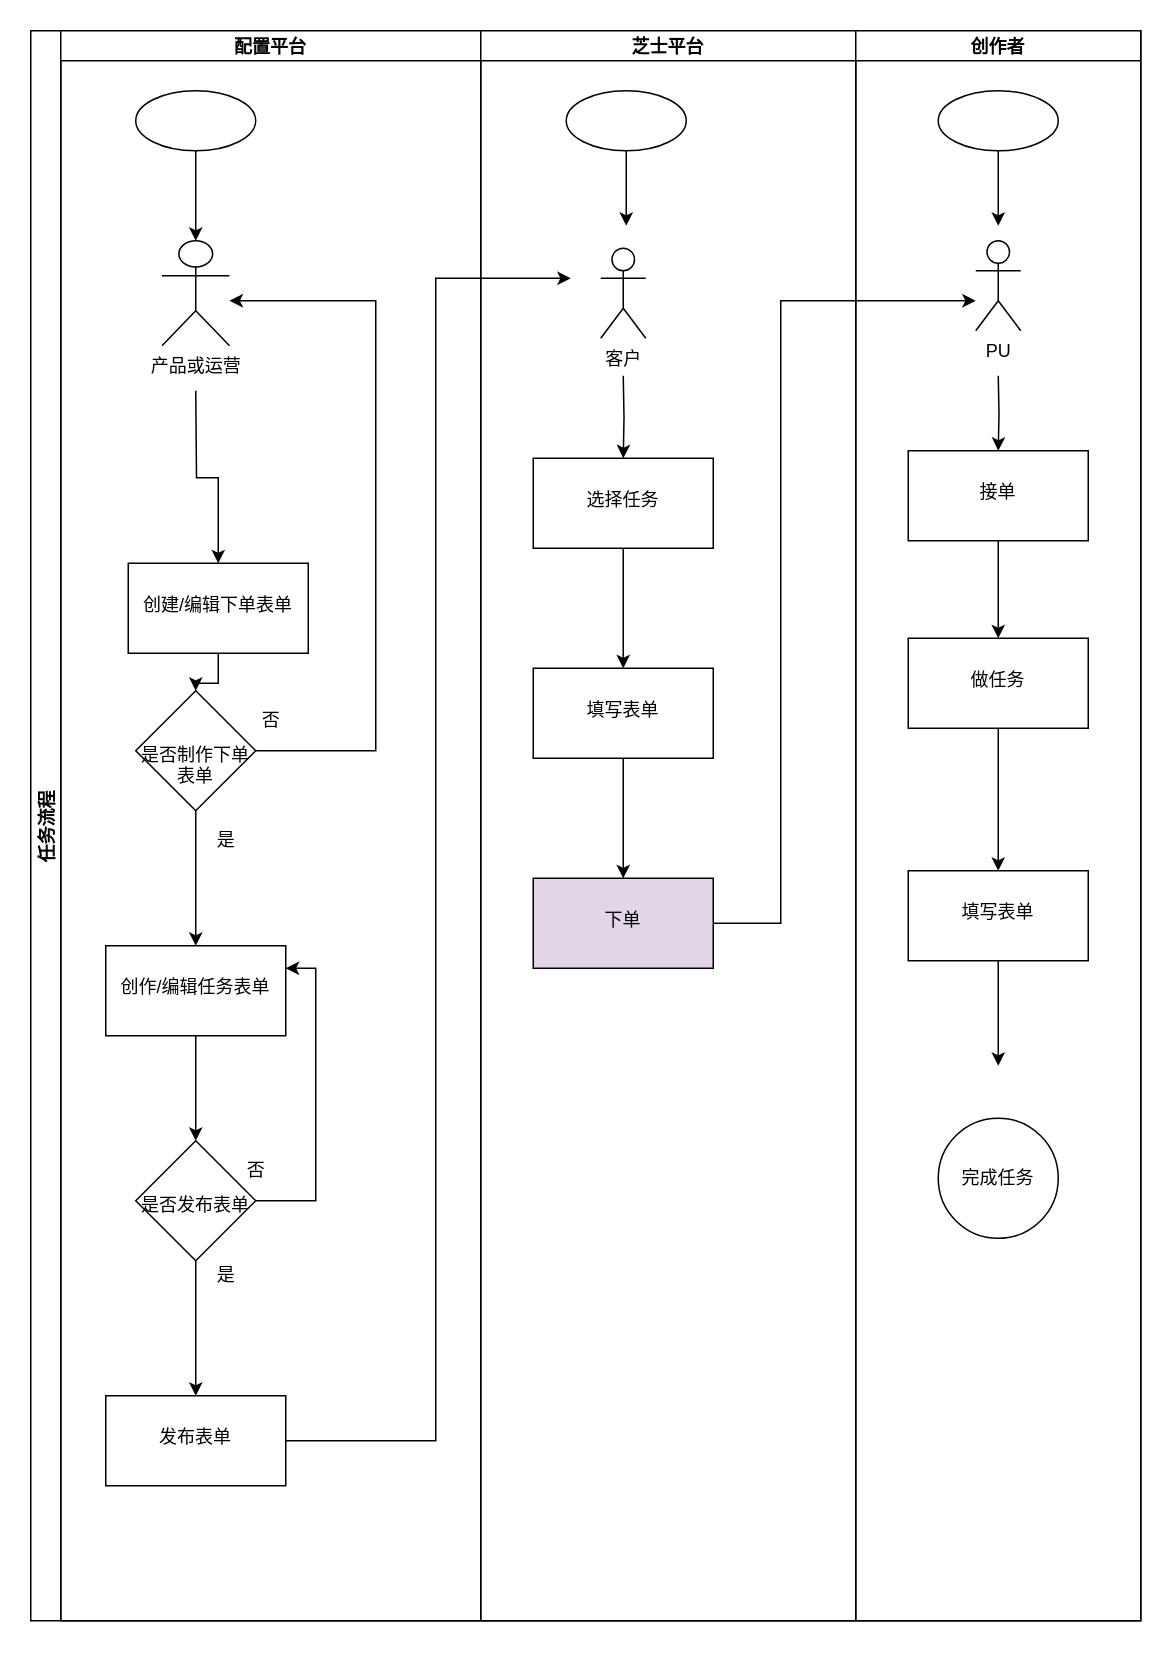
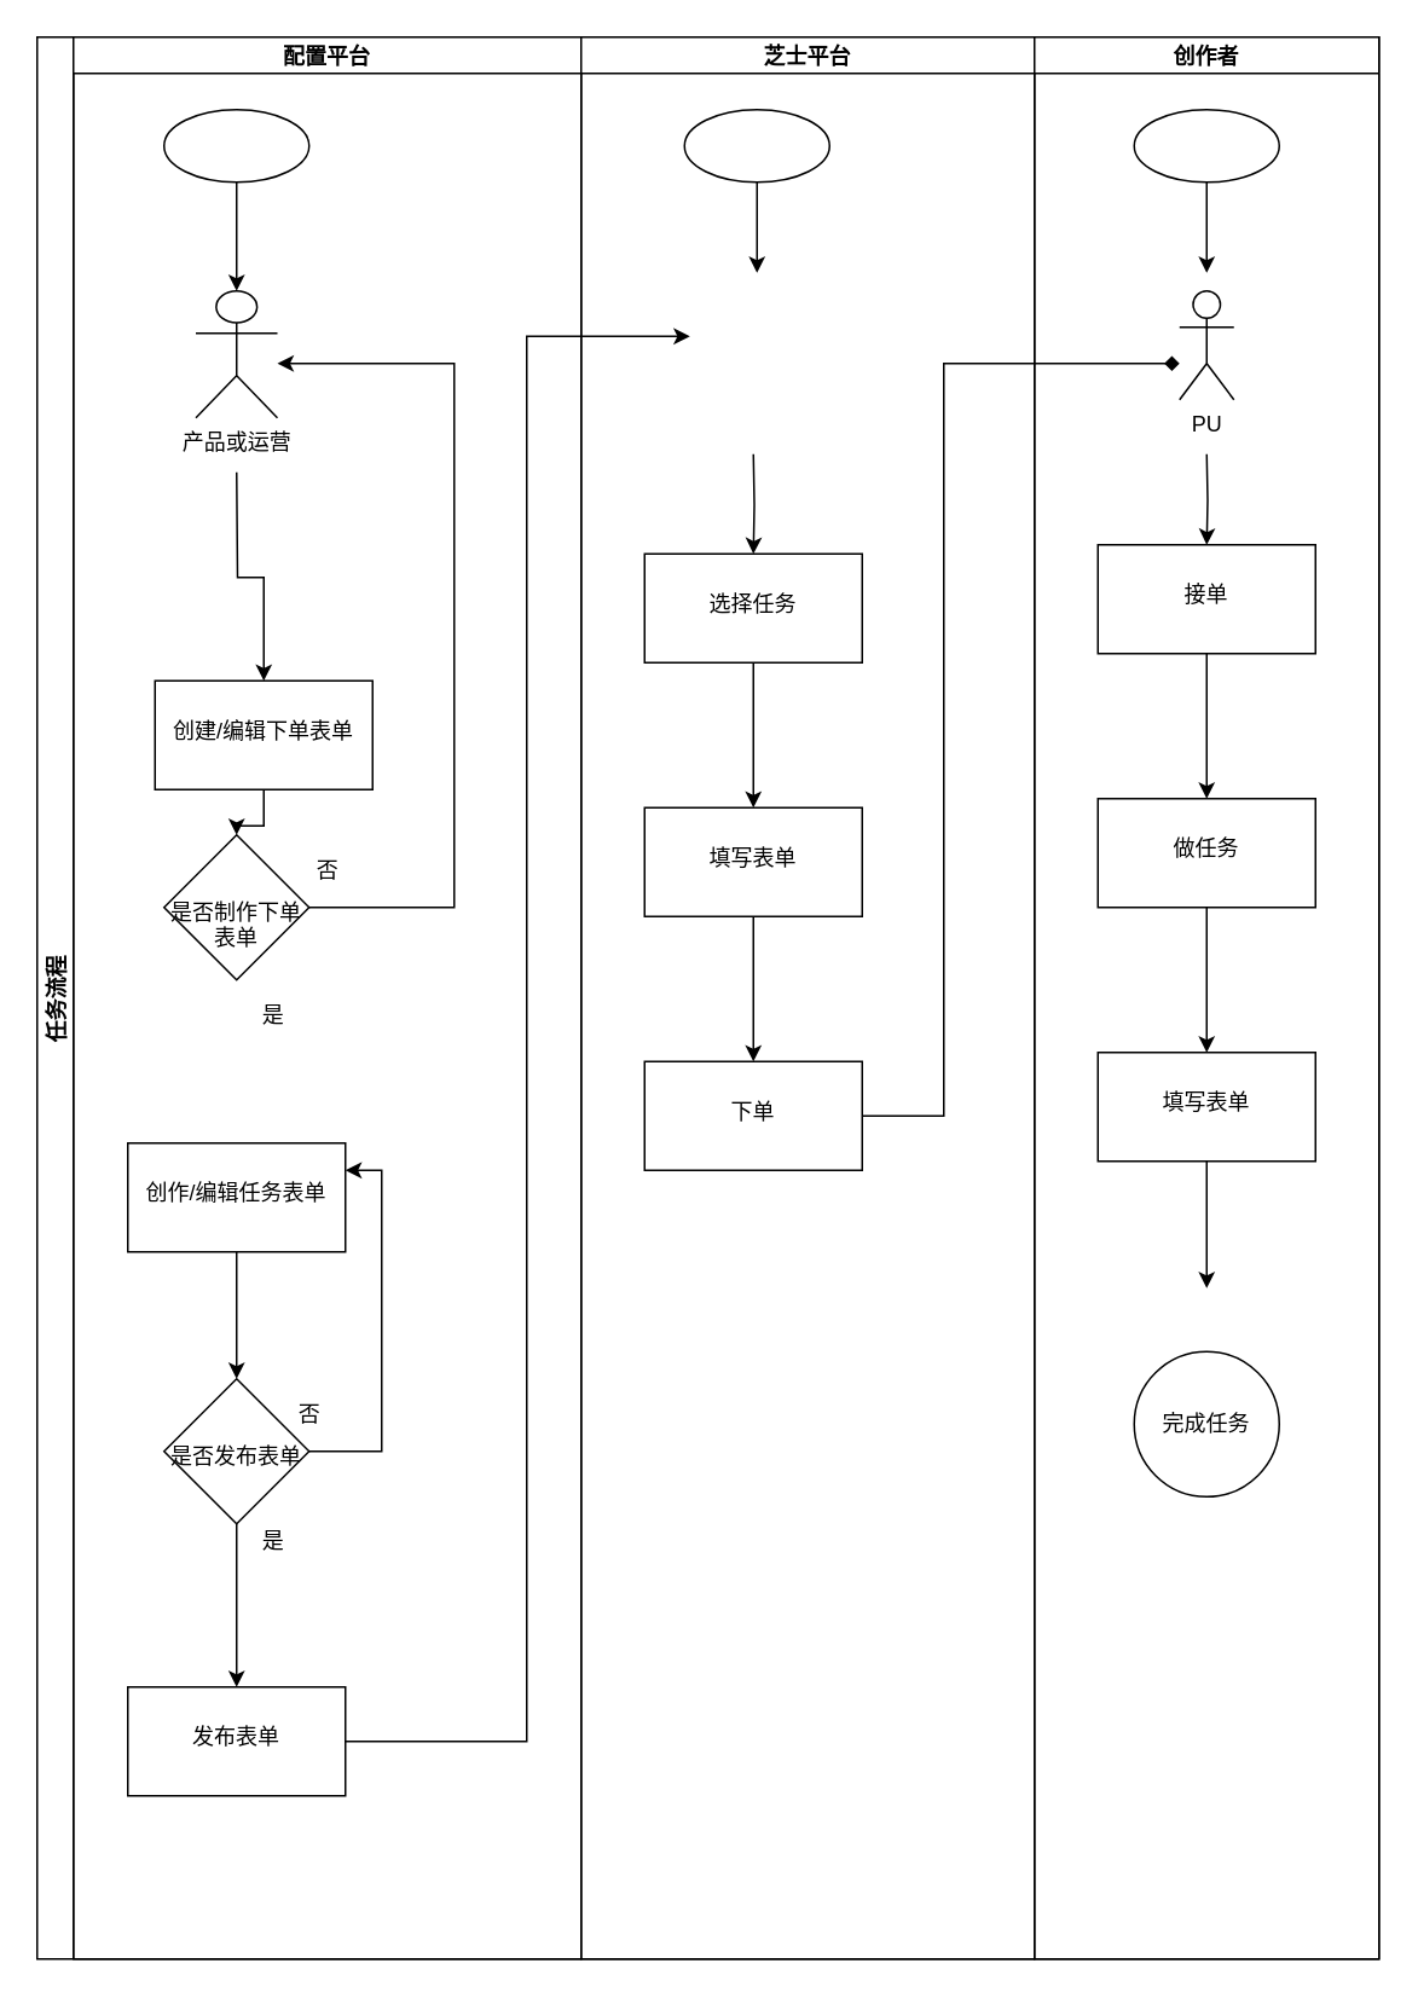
  <mxCell id="0" />
  <mxCell id="1" parent="0" />
  <mxCell id="2" value="任务流程" style="swimlane;childLayout=stackLayout;resizeParent=1;resizeParentMax=0;startSize=20;horizontal=0;horizontalStack=1;" vertex="1" parent="1"><mxGeometry x="20" y="20" width="740" height="1060" as="geometry" /></mxCell>
  <mxCell id="3" value="配置平台" style="swimlane;startSize=20;" vertex="1" parent="2"><mxGeometry x="20" width="280" height="1060" as="geometry" /></mxCell>
  <mxCell id="4" value="产品或运营" style="shape=umlActor;verticalLabelPosition=bottom;verticalAlign=top;html=1;outlineConnect=0;" vertex="1" parent="3"><mxGeometry x="67.5" y="140" width="45" height="70" as="geometry" /></mxCell>
  <mxCell id="5" value="" style="ellipse;whiteSpace=wrap;html=1;verticalAlign=top;" vertex="1" parent="3"><mxGeometry x="50" y="40" width="80" height="40" as="geometry" /></mxCell>
  <mxCell id="6" style="edgeStyle=orthogonalEdgeStyle;rounded=0;orthogonalLoop=1;jettySize=auto;html=1;" edge="1" parent="3" source="5" target="4"><mxGeometry relative="1" as="geometry" /></mxCell>
  <mxCell id="7" style="edgeStyle=orthogonalEdgeStyle;rounded=0;orthogonalLoop=1;jettySize=auto;html=1;" edge="1" parent="3" source="8" target="4"><mxGeometry relative="1" as="geometry"><Array as="points"><mxPoint x="210" y="180" /></Array></mxGeometry></mxCell>
  <mxCell id="8" value="&lt;br&gt;&lt;br&gt;是否制作下单表单" style="rhombus;whiteSpace=wrap;html=1;verticalAlign=top;" vertex="1" parent="3"><mxGeometry x="50" y="440" width="80" height="80" as="geometry" /></mxCell>
  <mxCell id="9" value="&lt;br&gt;发布表单" style="whiteSpace=wrap;html=1;verticalAlign=top;" vertex="1" parent="3"><mxGeometry x="30" y="910" width="120" height="60" as="geometry" /></mxCell>
  <mxCell id="10" value="芝士平台" style="swimlane;startSize=20;" vertex="1" parent="2"><mxGeometry x="300" width="250" height="1060" as="geometry" /></mxCell>
  <mxCell id="11" value="" style="ellipse;whiteSpace=wrap;html=1;verticalAlign=top;" vertex="1" parent="10"><mxGeometry x="57" y="40" width="80" height="40" as="geometry" /></mxCell>
- <mxCell id="12" value="客户" style="shape=umlActor;verticalLabelPosition=bottom;verticalAlign=top;html=1;outlineConnect=0;" vertex="1" parent="10"><mxGeometry x="80" y="145" width="30" height="60" as="geometry" /></mxCell>
  <mxCell id="13" value="&lt;br&gt;填写表单" style="whiteSpace=wrap;html=1;verticalAlign=top;" vertex="1" parent="10"><mxGeometry x="35" y="425" width="120" height="60" as="geometry" /></mxCell>
  <mxCell id="14" value="创作者" style="swimlane;startSize=20;" vertex="1" parent="2"><mxGeometry x="550" width="190" height="1060" as="geometry" /></mxCell>
  <mxCell id="15" value="" style="ellipse;whiteSpace=wrap;html=1;verticalAlign=top;" vertex="1" parent="14"><mxGeometry x="55" y="40" width="80" height="40" as="geometry" /></mxCell>
  <mxCell id="16" value="PU" style="shape=umlActor;verticalLabelPosition=bottom;verticalAlign=top;html=1;outlineConnect=0;" vertex="1" parent="14"><mxGeometry x="80" y="140" width="30" height="60" as="geometry" /></mxCell>
  <mxCell id="17" value="" style="edgeStyle=orthogonalEdgeStyle;rounded=0;orthogonalLoop=1;jettySize=auto;html=1;" edge="1" parent="14" source="18" target="19"><mxGeometry relative="1" as="geometry" /></mxCell>
- <mxCell id="18" value="&lt;br&gt;做任务" style="whiteSpace=wrap;html=1;verticalAlign=top;" vertex="1" parent="14"><mxGeometry x="35" y="405" width="120" height="60" as="geometry" /></mxCell>
+ <mxCell id="18" value="&lt;br&gt;做任务" style="whiteSpace=wrap;html=1;verticalAlign=top;" vertex="1" parent="14"><mxGeometry x="35" y="420" width="120" height="60" as="geometry" /></mxCell>
  <mxCell id="19" value="&lt;br&gt;填写表单" style="whiteSpace=wrap;html=1;verticalAlign=top;" vertex="1" parent="14"><mxGeometry x="35" y="560" width="120" height="60" as="geometry" /></mxCell>
  <mxCell id="20" value="完成任务" style="ellipse;whiteSpace=wrap;html=1;aspect=fixed;" vertex="1" parent="14"><mxGeometry x="55" y="725" width="80" height="80" as="geometry" /></mxCell>
  <mxCell id="21" style="edgeStyle=orthogonalEdgeStyle;rounded=0;orthogonalLoop=1;jettySize=auto;html=1;" edge="1" parent="2" source="9"><mxGeometry relative="1" as="geometry"><mxPoint x="360" y="165" as="targetPoint" /><Array as="points"><mxPoint x="270" y="940" /><mxPoint x="270" y="165" /></Array></mxGeometry></mxCell>
  <mxCell id="22" value="" style="edgeStyle=orthogonalEdgeStyle;rounded=0;orthogonalLoop=1;jettySize=auto;html=1;" edge="1" parent="1" source="23" target="8"><mxGeometry relative="1" as="geometry" /></mxCell>
  <mxCell id="23" value="&lt;br&gt;创建/编辑下单表单" style="whiteSpace=wrap;html=1;verticalAlign=top;" vertex="1" parent="1"><mxGeometry x="85" y="375" width="120" height="60" as="geometry" /></mxCell>
  <mxCell id="24" value="" style="edgeStyle=orthogonalEdgeStyle;rounded=0;orthogonalLoop=1;jettySize=auto;html=1;" edge="1" parent="1" target="23"><mxGeometry relative="1" as="geometry"><mxPoint x="130" y="260" as="sourcePoint" /></mxGeometry></mxCell>
  <mxCell id="25" value="否" style="text;html=1;align=center;verticalAlign=middle;resizable=0;points=[];autosize=1;strokeColor=none;fillColor=none;" vertex="1" parent="1"><mxGeometry x="165" y="470" width="30" height="20" as="geometry" /></mxCell>
  <mxCell id="26" value="" style="edgeStyle=orthogonalEdgeStyle;rounded=0;orthogonalLoop=1;jettySize=auto;html=1;" edge="1" parent="1" source="27" target="32"><mxGeometry relative="1" as="geometry" /></mxCell>
  <mxCell id="27" value="&lt;br&gt;创作/编辑任务表单" style="whiteSpace=wrap;html=1;verticalAlign=top;" vertex="1" parent="1"><mxGeometry x="70" y="630" width="120" height="60" as="geometry" /></mxCell>
- <mxCell id="28" value="" style="edgeStyle=orthogonalEdgeStyle;rounded=0;orthogonalLoop=1;jettySize=auto;html=1;" edge="1" parent="1" source="8" target="27"><mxGeometry relative="1" as="geometry" /></mxCell>
  <mxCell id="29" value="是" style="text;html=1;align=center;verticalAlign=middle;resizable=0;points=[];autosize=1;strokeColor=none;fillColor=none;" vertex="1" parent="1"><mxGeometry x="135" y="550" width="30" height="20" as="geometry" /></mxCell>
  <mxCell id="30" style="edgeStyle=orthogonalEdgeStyle;rounded=0;orthogonalLoop=1;jettySize=auto;html=1;entryX=1;entryY=0.25;entryDx=0;entryDy=0;" edge="1" parent="1" source="32" target="27"><mxGeometry relative="1" as="geometry"><Array as="points"><mxPoint x="210" y="800" /><mxPoint x="210" y="645" /></Array></mxGeometry></mxCell>
  <mxCell id="31" value="" style="edgeStyle=orthogonalEdgeStyle;rounded=0;orthogonalLoop=1;jettySize=auto;html=1;" edge="1" parent="1" source="32" target="9"><mxGeometry relative="1" as="geometry" /></mxCell>
  <mxCell id="32" value="&lt;br&gt;&lt;br&gt;是否发布表单" style="rhombus;whiteSpace=wrap;html=1;verticalAlign=top;" vertex="1" parent="1"><mxGeometry x="90" y="760" width="80" height="80" as="geometry" /></mxCell>
  <mxCell id="33" value="否" style="text;html=1;align=center;verticalAlign=middle;resizable=0;points=[];autosize=1;strokeColor=none;fillColor=none;" vertex="1" parent="1"><mxGeometry x="155" y="770" width="30" height="20" as="geometry" /></mxCell>
  <mxCell id="34" value="是" style="text;html=1;align=center;verticalAlign=middle;resizable=0;points=[];autosize=1;strokeColor=none;fillColor=none;" vertex="1" parent="1"><mxGeometry x="135" y="840" width="30" height="20" as="geometry" /></mxCell>
  <mxCell id="35" style="edgeStyle=orthogonalEdgeStyle;rounded=0;orthogonalLoop=1;jettySize=auto;html=1;" edge="1" parent="1" source="11"><mxGeometry relative="1" as="geometry"><mxPoint x="417" y="150" as="targetPoint" /></mxGeometry></mxCell>
  <mxCell id="36" value="" style="edgeStyle=orthogonalEdgeStyle;rounded=0;orthogonalLoop=1;jettySize=auto;html=1;" edge="1" parent="1" source="37" target="13"><mxGeometry relative="1" as="geometry" /></mxCell>
  <mxCell id="37" value="&lt;br&gt;选择任务" style="whiteSpace=wrap;html=1;verticalAlign=top;" vertex="1" parent="1"><mxGeometry x="355" y="305" width="120" height="60" as="geometry" /></mxCell>
  <mxCell id="38" value="" style="edgeStyle=orthogonalEdgeStyle;rounded=0;orthogonalLoop=1;jettySize=auto;html=1;" edge="1" parent="1" target="37"><mxGeometry relative="1" as="geometry"><mxPoint x="415" y="250" as="sourcePoint" /></mxGeometry></mxCell>
- <mxCell id="39" style="edgeStyle=orthogonalEdgeStyle;rounded=0;orthogonalLoop=1;jettySize=auto;html=1;" edge="1" parent="1" source="40" target="16"><mxGeometry relative="1" as="geometry"><mxPoint x="530" y="200" as="targetPoint" /><Array as="points"><mxPoint x="520" y="615" /><mxPoint x="520" y="200" /></Array></mxGeometry></mxCell>
- <mxCell id="40" value="&lt;br&gt;下单" style="whiteSpace=wrap;html=1;verticalAlign=top;fillColor=#e1d5e7;" vertex="1" parent="1"><mxGeometry x="355" y="585" width="120" height="60" as="geometry" /></mxCell>
+ <mxCell id="39" style="edgeStyle=orthogonalEdgeStyle;rounded=0;orthogonalLoop=1;jettySize=auto;html=1;endArrow=diamond;" edge="1" parent="1" source="40" target="16"><mxGeometry relative="1" as="geometry"><mxPoint x="530" y="200" as="targetPoint" /><Array as="points"><mxPoint x="520" y="615" /><mxPoint x="520" y="200" /></Array></mxGeometry></mxCell>
+ <mxCell id="40" value="&lt;br&gt;下单" style="whiteSpace=wrap;html=1;verticalAlign=top;" vertex="1" parent="1"><mxGeometry x="355" y="585" width="120" height="60" as="geometry" /></mxCell>
  <mxCell id="41" value="" style="edgeStyle=orthogonalEdgeStyle;rounded=0;orthogonalLoop=1;jettySize=auto;html=1;" edge="1" parent="1" source="13" target="40"><mxGeometry relative="1" as="geometry" /></mxCell>
  <mxCell id="42" style="edgeStyle=orthogonalEdgeStyle;rounded=0;orthogonalLoop=1;jettySize=auto;html=1;" edge="1" parent="1" source="15"><mxGeometry relative="1" as="geometry"><mxPoint x="665" y="150" as="targetPoint" /></mxGeometry></mxCell>
  <mxCell id="43" value="" style="edgeStyle=orthogonalEdgeStyle;rounded=0;orthogonalLoop=1;jettySize=auto;html=1;" edge="1" parent="1" source="44" target="18"><mxGeometry relative="1" as="geometry" /></mxCell>
  <mxCell id="44" value="&lt;br&gt;接单" style="whiteSpace=wrap;html=1;verticalAlign=top;" vertex="1" parent="1"><mxGeometry x="605" y="300" width="120" height="60" as="geometry" /></mxCell>
  <mxCell id="45" value="" style="edgeStyle=orthogonalEdgeStyle;rounded=0;orthogonalLoop=1;jettySize=auto;html=1;" edge="1" parent="1" target="44"><mxGeometry relative="1" as="geometry"><mxPoint x="665" y="250" as="sourcePoint" /></mxGeometry></mxCell>
  <mxCell id="46" style="edgeStyle=orthogonalEdgeStyle;rounded=0;orthogonalLoop=1;jettySize=auto;html=1;" edge="1" parent="1" source="19"><mxGeometry relative="1" as="geometry"><mxPoint x="665" y="710" as="targetPoint" /></mxGeometry></mxCell>
